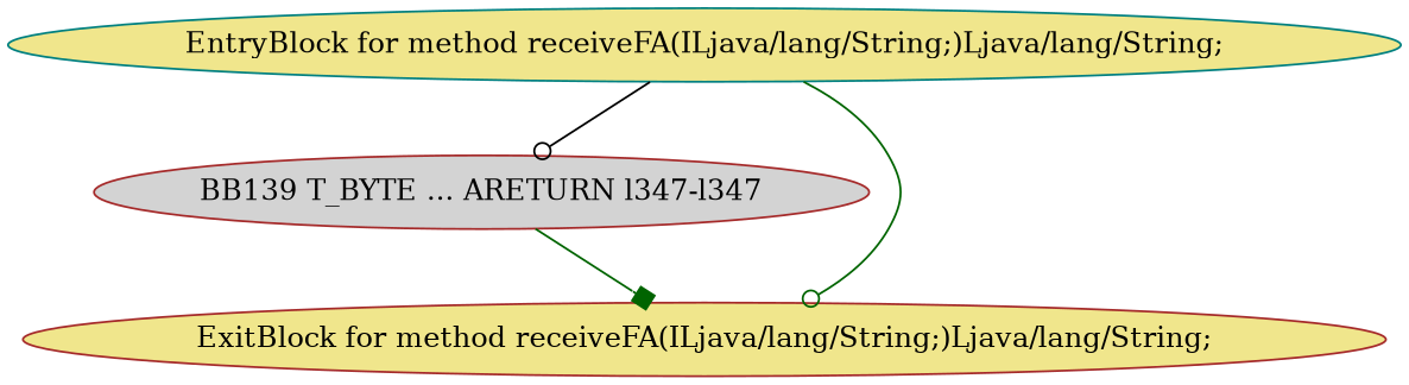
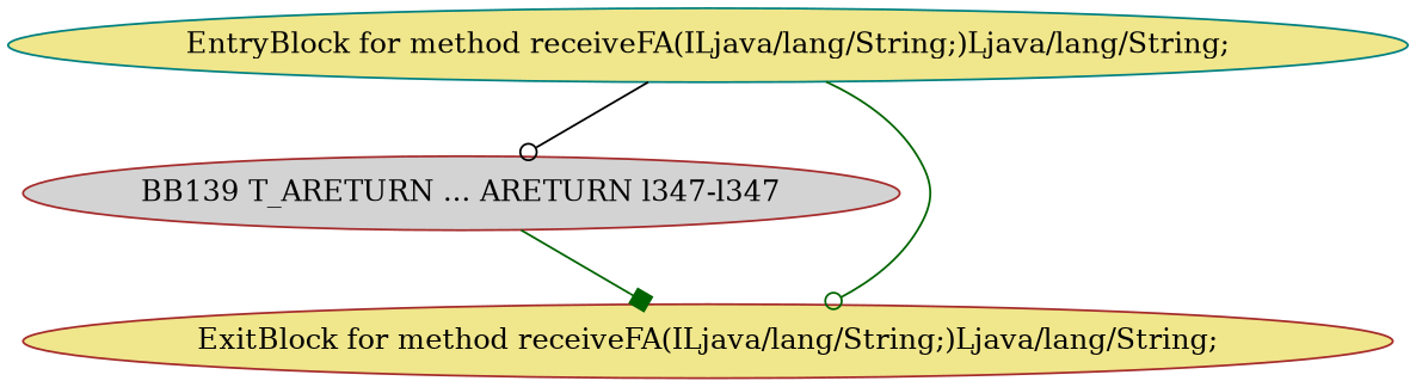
  digraph {
    node [style=filled fillcolor=khaki color=brown]
    edge [color=darkgreen arrowhead=odot]
-   n1 [label="BB139 T_BYTE ... ARETURN l347-l347" fillcolor=lightgrey]
+   n1 [label="BB139 T_ARETURN ... ARETURN l347-l347" fillcolor=lightgrey]
    n2 [label="ExitBlock for method receiveFA(ILjava/lang/String;)Ljava/lang/String;"]
    n3 [label="EntryBlock for method receiveFA(ILjava/lang/String;)Ljava/lang/String;" color=teal]
    n1 -> n2 [arrowhead=box]
    n3 -> n1 [color=black]
    n3 -> n2
  }
